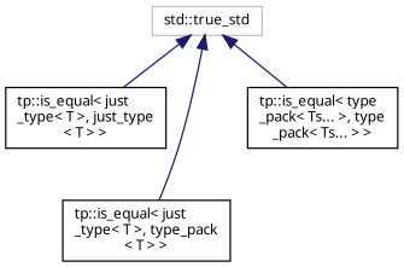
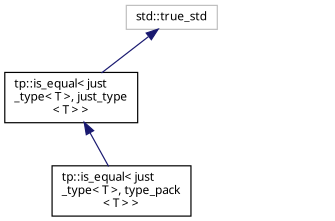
  digraph {
    fontname="Noto Sans"
    rankdir=TB
    node [color=black fillcolor=white fontname="Noto Sans" fontsize=10 shape=record style=filled]
    edge [color=midnightblue dir=back fontname="Noto Sans" fontsize=10 labelfontname=Helvetica labelfontsize=10 style=solid]
    n1 [color=grey75 height=0.2 label="std::true_std" width=0.4]
    n2 [height=0.2 label="tp::is_equal\< just\l_type\< T \>, just_type\l\< T \> \>" width=0.4]
    n3 [height=0.2 label="tp::is_equal\< just\l_type\< T \>, type_pack\l\< T \> \>" width=0.4]
-   n4 [height=0.2 label="tp::is_equal\< type\l_pack\< Ts... \>, type\l_pack\< Ts... \> \>" width=0.4]
    n1 -> n2
-   n1 -> n3
-   n1 -> n4
+   n2 -> n3
  }
